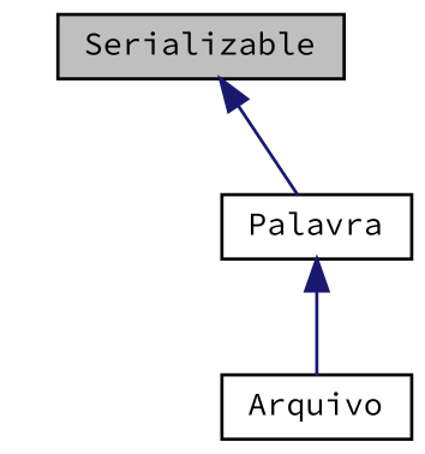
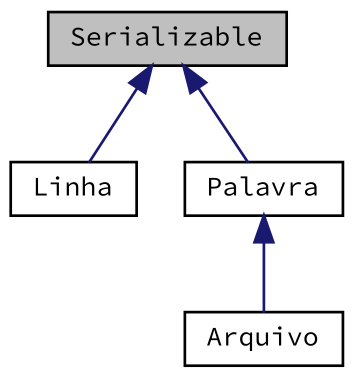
  digraph {
    fontname="Source Code Pro"
    node [color=black fillcolor=white fontname="Source Code Pro" fontsize=10 shape=record style=filled]
    edge [color=midnightblue dir=back fontname="Source Code Pro" fontsize=10 labelfontname=Helvetica labelfontsize=10 style=solid]
    n1 [fillcolor=grey75 fontcolor=black height=0.2 label=Serializable width=0.4]
+   n2 [height=0.2 label=Linha width=0.4]
    n3 [height=0.2 label=Palavra width=0.4]
    n4 [height=0.2 label=Arquivo width=0.4]
+   n1 -> n2
    n1 -> n3
    n3 -> n4
  }
